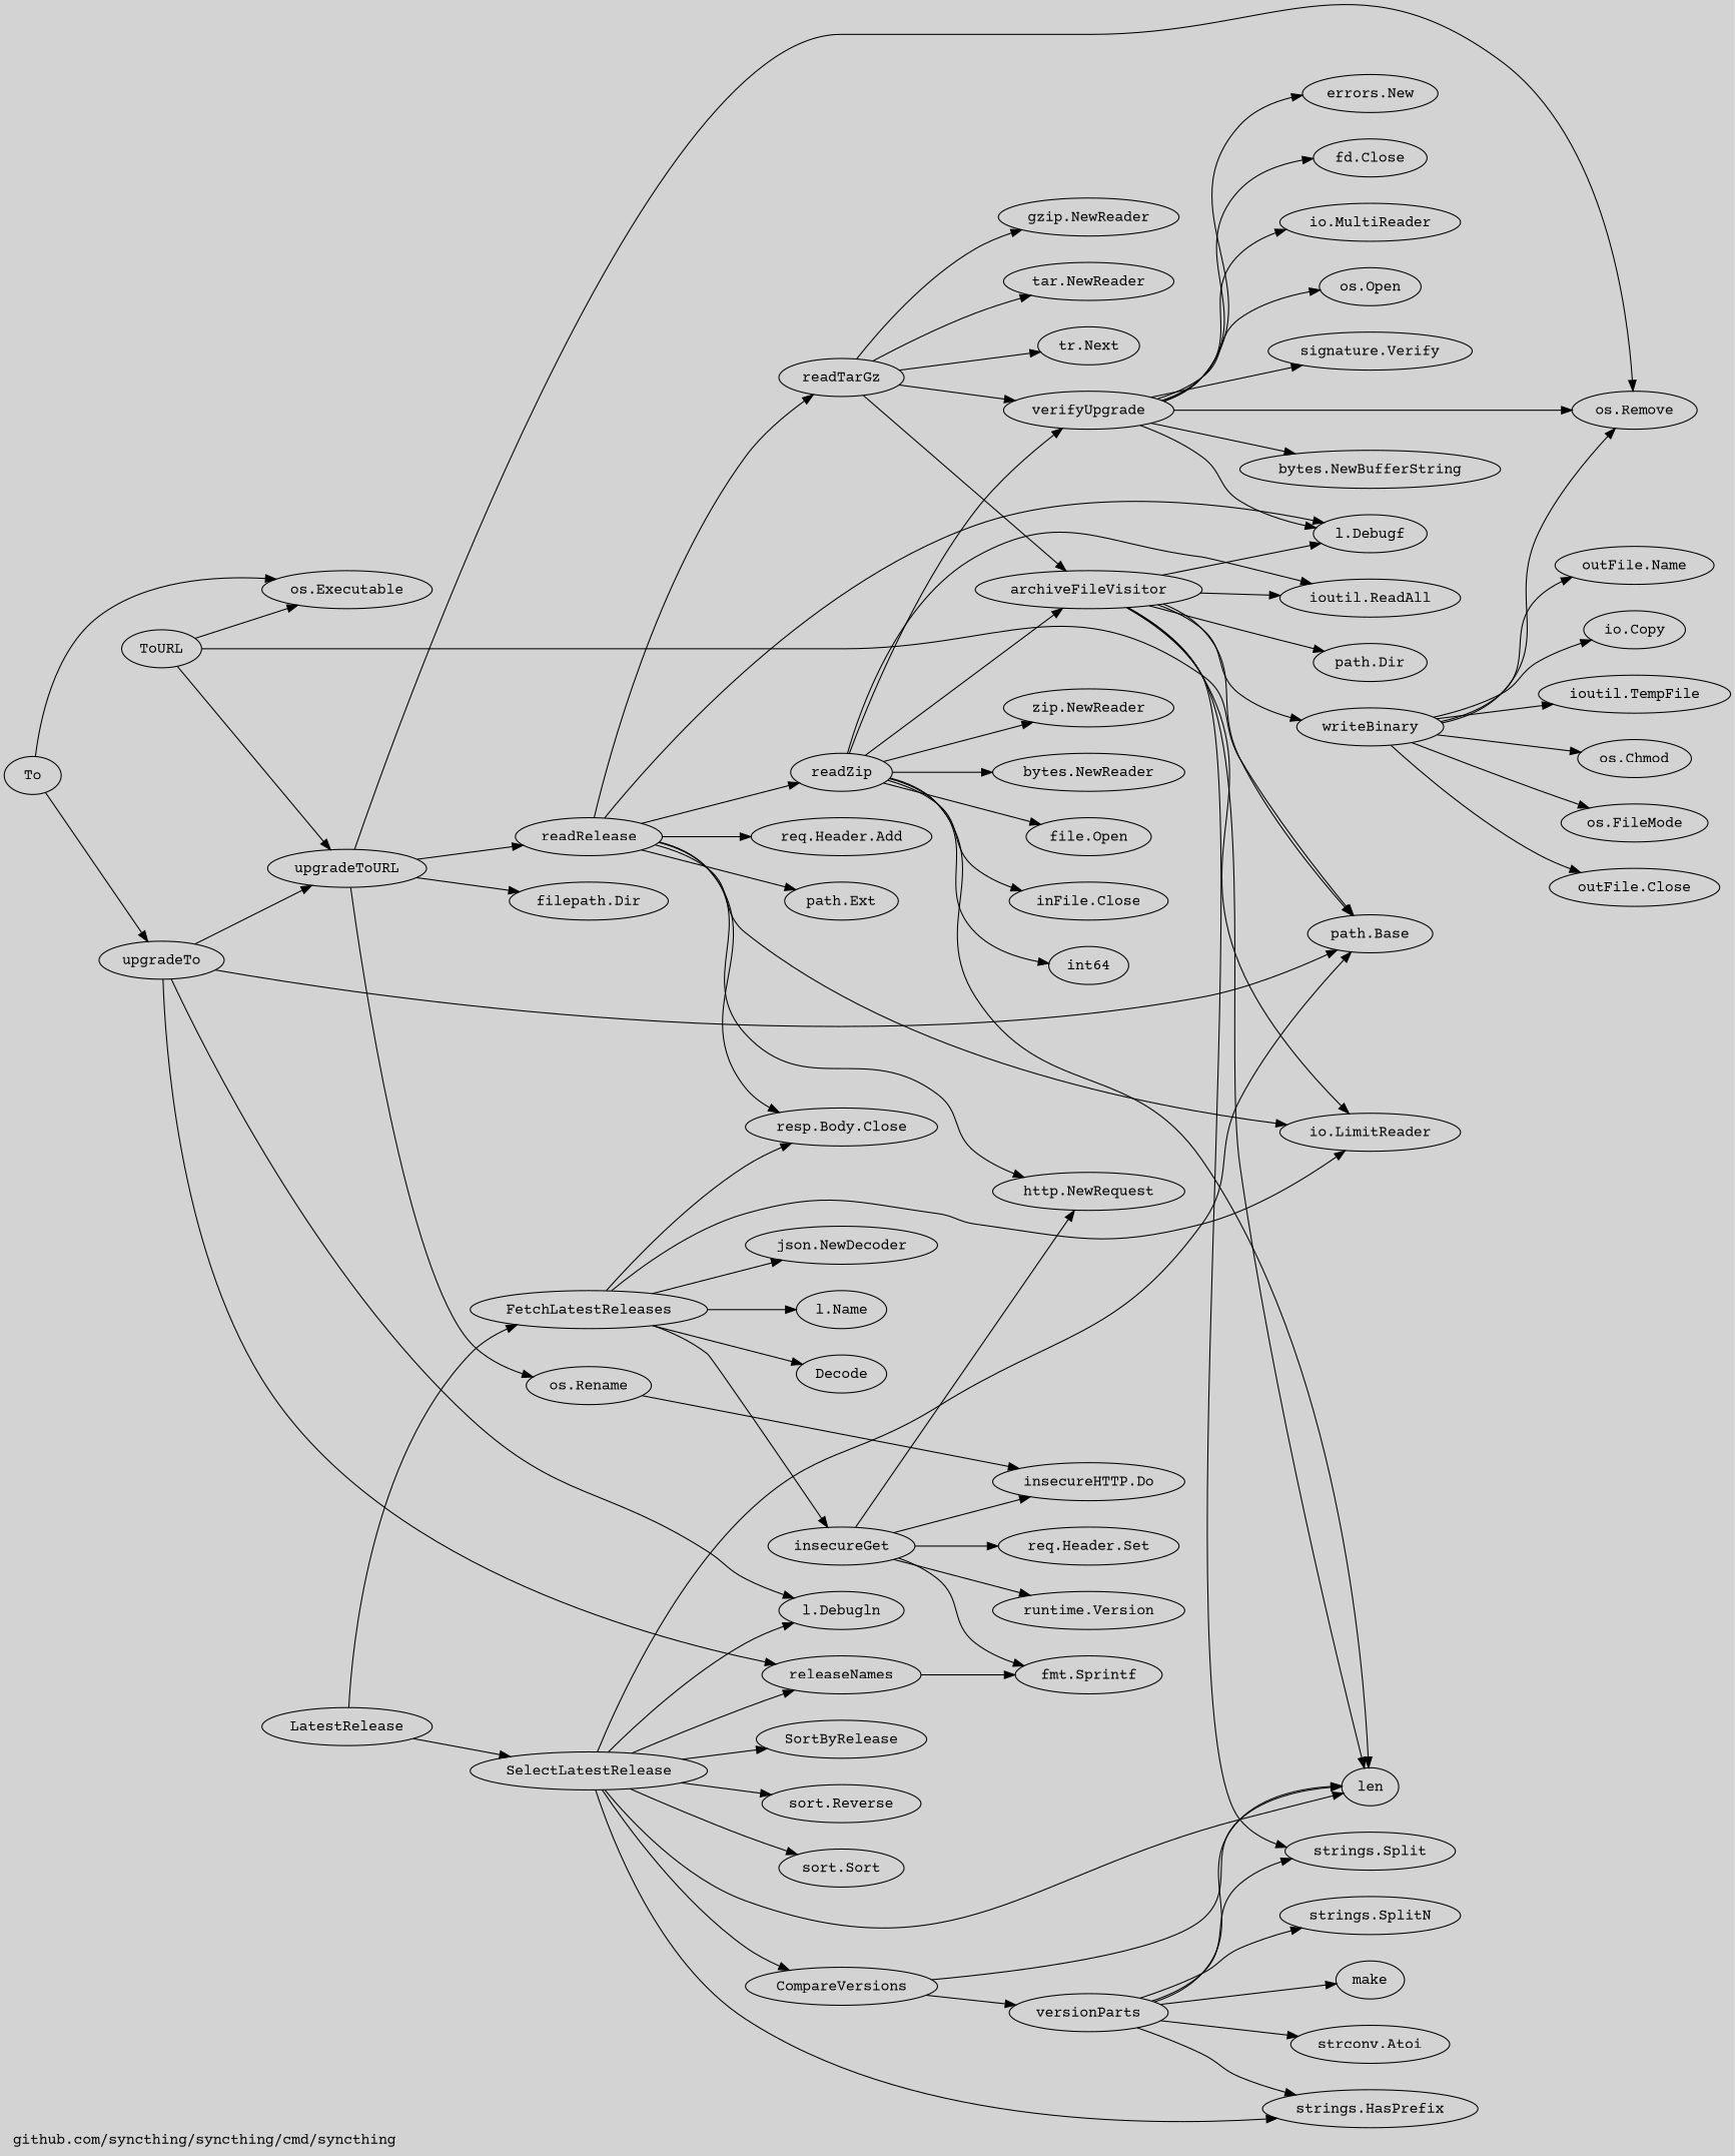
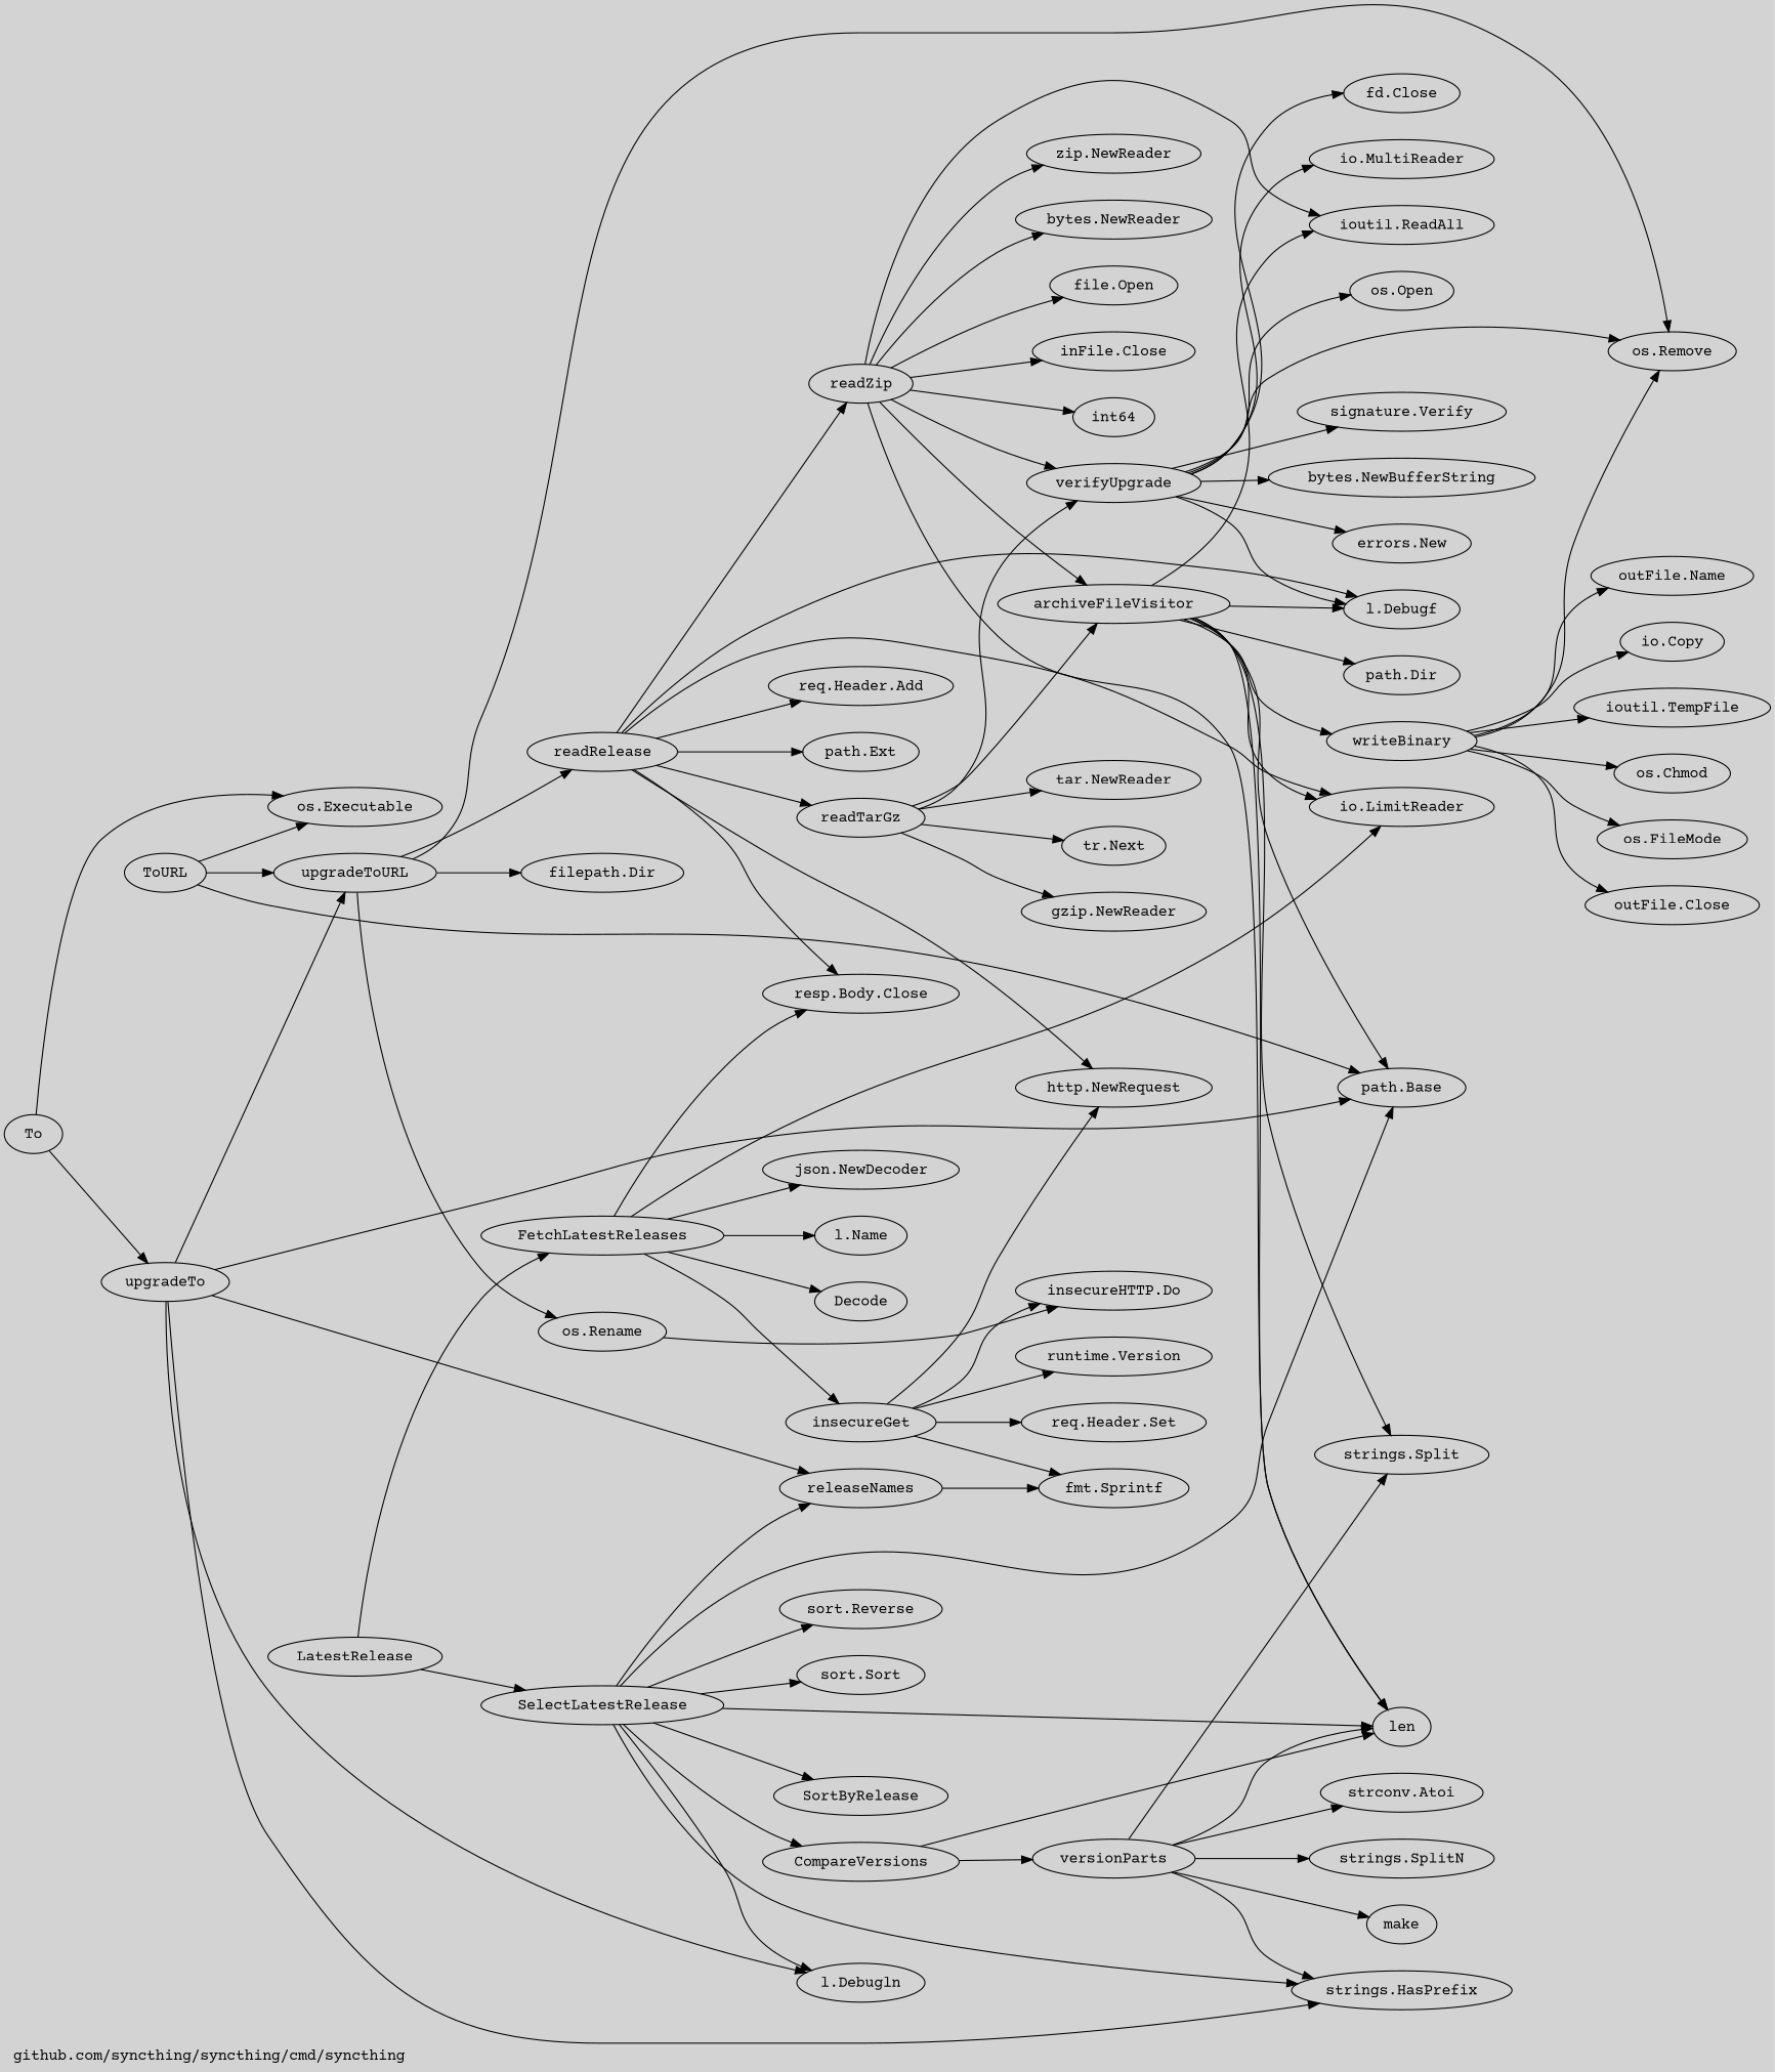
  digraph {
    bgcolor=lightgray
    fontname="Courier Prime"
    fontsize=14
    label="github.com/syncthing/syncthing/cmd/syncthing"
    labeljust=l
    nodesep=0.35
    penwidth=0.5
    rankdir=LR
    style=solid
    node [fontname="Courier Prime"]
    edge [fontname="Courier Prime"]
    CompareVersions
    len
    versionParts
    "strings.HasPrefix"
    "strings.Split"
    make
    "strconv.Atoi"
    "strings.SplitN"
    FetchLatestReleases
    Decode
    insecureGet
    "io.LimitReader"
    "json.NewDecoder"
    n14 [label="l.Name"]
    "resp.Body.Close"
    "fmt.Sprintf"
    "http.NewRequest"
    "insecureHTTP.Do"
    "req.Header.Set"
    "runtime.Version"
    LatestRelease
    SelectLatestRelease
    SortByRelease
    "l.Debugln"
    "path.Base"
    releaseNames
    "sort.Reverse"
    "sort.Sort"
    To
    "os.Executable"
    upgradeTo
    upgradeToURL
    readRelease
    "filepath.Dir"
    "os.Remove"
    "os.Rename"
    ToURL
    "l.Debugf"
    "path.Ext"
    readTarGz
    readZip
    "req.Header.Add"
    archiveFileVisitor
    "ioutil.ReadAll"
    "path.Dir"
    writeBinary
    "io.Copy"
    "ioutil.TempFile"
    "os.Chmod"
    "os.FileMode"
    "outFile.Close"
    "outFile.Name"
    "gzip.NewReader"
    "tar.NewReader"
    "tr.Next"
    verifyUpgrade
    "bytes.NewReader"
    "file.Open"
    "inFile.Close"
    int64
    "zip.NewReader"
    "bytes.NewBufferString"
    "errors.New"
    "fd.Close"
    "io.MultiReader"
    "os.Open"
    "signature.Verify"
    CompareVersions -> len
    CompareVersions -> versionParts
    versionParts -> len
    versionParts -> "strings.HasPrefix"
    versionParts -> "strings.Split"
    versionParts -> make
    versionParts -> "strconv.Atoi"
    versionParts -> "strings.SplitN"
    FetchLatestReleases -> Decode
    FetchLatestReleases -> insecureGet
    FetchLatestReleases -> "io.LimitReader"
    FetchLatestReleases -> "json.NewDecoder"
    FetchLatestReleases -> n14
    FetchLatestReleases -> "resp.Body.Close"
    insecureGet -> "fmt.Sprintf"
    insecureGet -> "http.NewRequest"
    insecureGet -> "insecureHTTP.Do"
    insecureGet -> "req.Header.Set"
    insecureGet -> "runtime.Version"
    LatestRelease -> FetchLatestReleases
    LatestRelease -> SelectLatestRelease
    SelectLatestRelease -> CompareVersions
    SelectLatestRelease -> len
    SelectLatestRelease -> "strings.HasPrefix"
    SelectLatestRelease -> SortByRelease
    SelectLatestRelease -> "l.Debugln"
    SelectLatestRelease -> "path.Base"
    SelectLatestRelease -> releaseNames
    SelectLatestRelease -> "sort.Reverse"
    SelectLatestRelease -> "sort.Sort"
    releaseNames -> "fmt.Sprintf"
    To -> "os.Executable"
    To -> upgradeTo
+   upgradeTo -> "strings.HasPrefix"
    upgradeTo -> "l.Debugln"
    upgradeTo -> "path.Base"
    upgradeTo -> releaseNames
    upgradeTo -> upgradeToURL
    upgradeToURL -> readRelease
    upgradeToURL -> "filepath.Dir"
    upgradeToURL -> "os.Remove"
    upgradeToURL -> "os.Rename"
    readRelease -> "io.LimitReader"
    readRelease -> "resp.Body.Close"
    readRelease -> "http.NewRequest"
    readRelease -> "l.Debugf"
    readRelease -> "path.Ext"
    readRelease -> readTarGz
    readRelease -> readZip
    readRelease -> "req.Header.Add"
    "os.Rename" -> "insecureHTTP.Do"
    ToURL -> "path.Base"
    ToURL -> "os.Executable"
    ToURL -> upgradeToURL
    readTarGz -> archiveFileVisitor
    readTarGz -> "gzip.NewReader"
    readTarGz -> "tar.NewReader"
    readTarGz -> "tr.Next"
    readTarGz -> verifyUpgrade
    readZip -> len
    readZip -> archiveFileVisitor
    readZip -> "ioutil.ReadAll"
    readZip -> verifyUpgrade
    readZip -> "bytes.NewReader"
    readZip -> "file.Open"
    readZip -> "inFile.Close"
    readZip -> int64
    readZip -> "zip.NewReader"
    archiveFileVisitor -> len
    archiveFileVisitor -> "strings.Split"
    archiveFileVisitor -> "io.LimitReader"
    archiveFileVisitor -> "path.Base"
    archiveFileVisitor -> "l.Debugf"
    archiveFileVisitor -> "ioutil.ReadAll"
    archiveFileVisitor -> "path.Dir"
    archiveFileVisitor -> writeBinary
    writeBinary -> "os.Remove"
    writeBinary -> "io.Copy"
    writeBinary -> "ioutil.TempFile"
    writeBinary -> "os.Chmod"
    writeBinary -> "os.FileMode"
    writeBinary -> "outFile.Close"
    writeBinary -> "outFile.Name"
    verifyUpgrade -> "os.Remove"
    verifyUpgrade -> "l.Debugf"
    verifyUpgrade -> "bytes.NewBufferString"
    verifyUpgrade -> "errors.New"
    verifyUpgrade -> "fd.Close"
    verifyUpgrade -> "io.MultiReader"
    verifyUpgrade -> "os.Open"
    verifyUpgrade -> "signature.Verify"
  }
